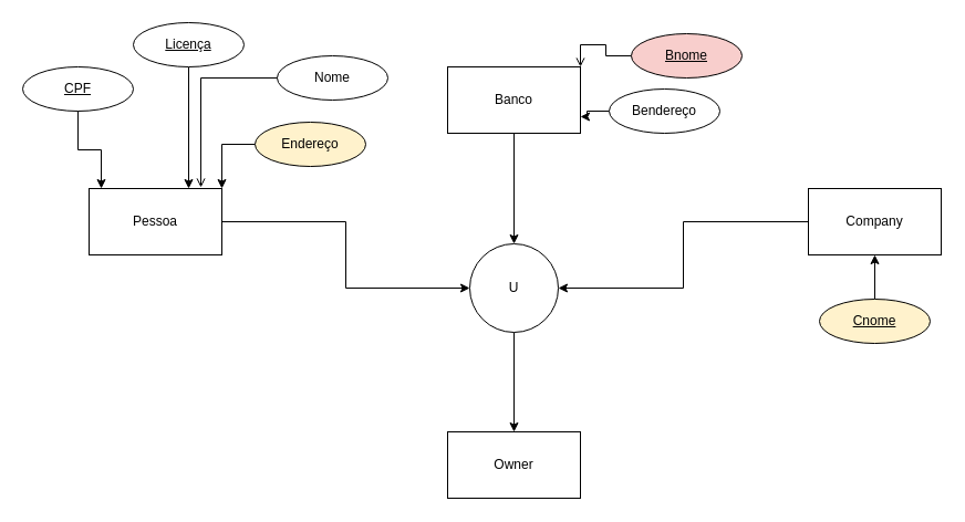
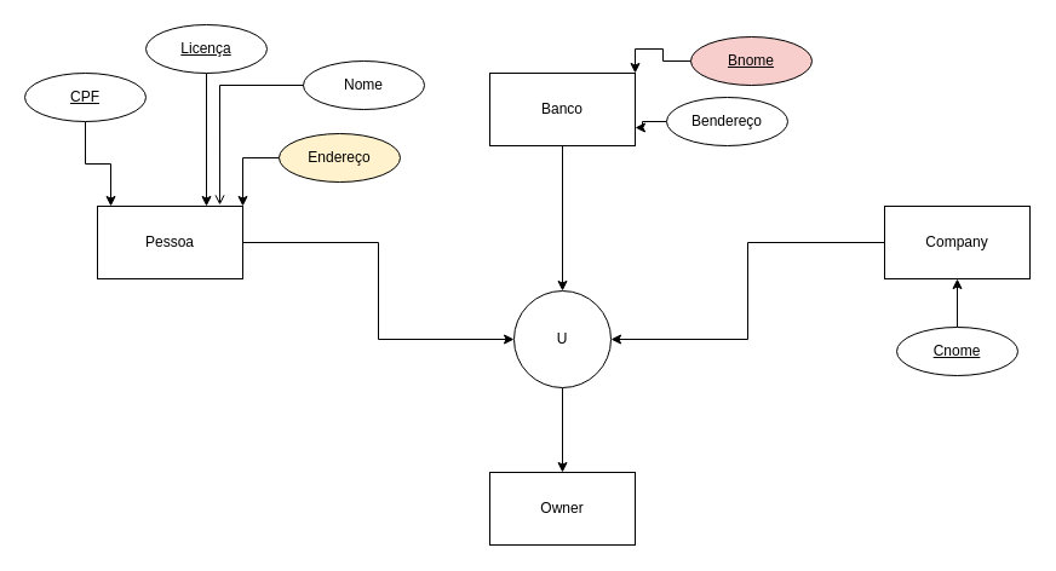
  <mxCell id="0" />
  <mxCell id="1" parent="0" />
  <mxCell id="2" style="edgeStyle=orthogonalEdgeStyle;rounded=0;orthogonalLoop=1;jettySize=auto;html=1;entryX=0.5;entryY=0;entryDx=0;entryDy=0;" edge="1" parent="1" source="3" target="10"><mxGeometry relative="1" as="geometry" /></mxCell>
- <mxCell id="3" value="&lt;font style=&quot;vertical-align: inherit;&quot;&gt;&lt;font style=&quot;vertical-align: inherit;&quot;&gt;&lt;font style=&quot;vertical-align: inherit;&quot;&gt;&lt;font style=&quot;vertical-align: inherit;&quot;&gt;U&lt;/font&gt;&lt;/font&gt;&lt;br&gt;&lt;/font&gt;&lt;/font&gt;" style="ellipse;whiteSpace=wrap;html=1;aspect=fixed;" vertex="1" parent="1"><mxGeometry x="424" y="220" width="80" height="80" as="geometry" /></mxCell>
+ <mxCell id="3" value="&lt;font style=&quot;vertical-align: inherit;&quot;&gt;&lt;font style=&quot;vertical-align: inherit;&quot;&gt;&lt;font style=&quot;vertical-align: inherit;&quot;&gt;&lt;font style=&quot;vertical-align: inherit;&quot;&gt;U&lt;/font&gt;&lt;/font&gt;&lt;br&gt;&lt;/font&gt;&lt;/font&gt;" style="ellipse;whiteSpace=wrap;html=1;aspect=fixed;" vertex="1" parent="1"><mxGeometry x="424" y="240" width="80" height="80" as="geometry" /></mxCell>
  <mxCell id="4" style="edgeStyle=orthogonalEdgeStyle;rounded=0;orthogonalLoop=1;jettySize=auto;html=1;entryX=0;entryY=0.5;entryDx=0;entryDy=0;" edge="1" parent="1" source="5" target="3"><mxGeometry relative="1" as="geometry" /></mxCell>
  <mxCell id="5" value="&lt;font style=&quot;vertical-align: inherit;&quot;&gt;&lt;font style=&quot;vertical-align: inherit;&quot;&gt;Pessoa&lt;/font&gt;&lt;/font&gt;" style="rounded=0;whiteSpace=wrap;html=1;" vertex="1" parent="1"><mxGeometry x="80" y="170" width="120" height="60" as="geometry" /></mxCell>
  <mxCell id="6" style="edgeStyle=orthogonalEdgeStyle;rounded=0;orthogonalLoop=1;jettySize=auto;html=1;entryX=1;entryY=0.5;entryDx=0;entryDy=0;" edge="1" parent="1" source="7" target="3"><mxGeometry relative="1" as="geometry" /></mxCell>
  <mxCell id="7" value="&lt;font style=&quot;vertical-align: inherit;&quot;&gt;&lt;font style=&quot;vertical-align: inherit;&quot;&gt;Company&lt;/font&gt;&lt;/font&gt;" style="rounded=0;whiteSpace=wrap;html=1;" vertex="1" parent="1"><mxGeometry x="730" y="170" width="120" height="60" as="geometry" /></mxCell>
  <mxCell id="8" style="edgeStyle=orthogonalEdgeStyle;rounded=0;orthogonalLoop=1;jettySize=auto;html=1;entryX=0.5;entryY=0;entryDx=0;entryDy=0;" edge="1" parent="1" source="9" target="3"><mxGeometry relative="1" as="geometry" /></mxCell>
  <mxCell id="9" value="&lt;font style=&quot;vertical-align: inherit;&quot;&gt;&lt;font style=&quot;vertical-align: inherit;&quot;&gt;Banco&lt;/font&gt;&lt;/font&gt;" style="rounded=0;whiteSpace=wrap;html=1;" vertex="1" parent="1"><mxGeometry x="404" y="60" width="120" height="60" as="geometry" /></mxCell>
  <mxCell id="10" value="&lt;font style=&quot;vertical-align: inherit;&quot;&gt;&lt;font style=&quot;vertical-align: inherit;&quot;&gt;Owner&lt;/font&gt;&lt;/font&gt;" style="rounded=0;whiteSpace=wrap;html=1;" vertex="1" parent="1"><mxGeometry x="404" y="390" width="120" height="60" as="geometry" /></mxCell>
  <mxCell id="11" style="edgeStyle=orthogonalEdgeStyle;rounded=0;orthogonalLoop=1;jettySize=auto;html=1;entryX=0.5;entryY=1;entryDx=0;entryDy=0;" edge="1" parent="1" source="12" target="7"><mxGeometry relative="1" as="geometry" /></mxCell>
- <mxCell id="12" value="&lt;font style=&quot;vertical-align: inherit;&quot;&gt;&lt;font style=&quot;vertical-align: inherit;&quot;&gt;Cnome&lt;/font&gt;&lt;/font&gt;" style="ellipse;whiteSpace=wrap;html=1;align=center;fontStyle=4;fillColor=#fff2cc;" vertex="1" parent="1"><mxGeometry x="740" y="270" width="100" height="40" as="geometry" /></mxCell>
+ <mxCell id="12" value="&lt;font style=&quot;vertical-align: inherit;&quot;&gt;&lt;font style=&quot;vertical-align: inherit;&quot;&gt;Cnome&lt;/font&gt;&lt;/font&gt;" style="ellipse;whiteSpace=wrap;html=1;align=center;fontStyle=4;" vertex="1" parent="1"><mxGeometry x="740" y="270" width="100" height="40" as="geometry" /></mxCell>
  <mxCell id="13" value="&lt;font style=&quot;vertical-align: inherit;&quot;&gt;&lt;font style=&quot;vertical-align: inherit;&quot;&gt;CPF&lt;/font&gt;&lt;/font&gt;" style="ellipse;whiteSpace=wrap;html=1;align=center;fontStyle=4;" vertex="1" parent="1"><mxGeometry x="20" y="60" width="100" height="40" as="geometry" /></mxCell>
- <mxCell id="14" style="edgeStyle=orthogonalEdgeStyle;rounded=0;orthogonalLoop=1;jettySize=auto;html=1;entryX=1;entryY=0;entryDx=0;entryDy=0;endArrow=open;" edge="1" parent="1" source="15" target="9"><mxGeometry relative="1" as="geometry" /></mxCell>
+ <mxCell id="14" style="edgeStyle=orthogonalEdgeStyle;rounded=0;orthogonalLoop=1;jettySize=auto;html=1;entryX=1;entryY=0;entryDx=0;entryDy=0;" edge="1" parent="1" source="15" target="9"><mxGeometry relative="1" as="geometry" /></mxCell>
  <mxCell id="15" value="&lt;font style=&quot;vertical-align: inherit;&quot;&gt;&lt;font style=&quot;vertical-align: inherit;&quot;&gt;Bnome&lt;/font&gt;&lt;/font&gt;" style="ellipse;whiteSpace=wrap;html=1;align=center;fontStyle=4;fillColor=#f8cecc;" vertex="1" parent="1"><mxGeometry x="570" y="30" width="100" height="40" as="geometry" /></mxCell>
  <mxCell id="16" style="edgeStyle=orthogonalEdgeStyle;rounded=0;orthogonalLoop=1;jettySize=auto;html=1;entryX=0.75;entryY=0;entryDx=0;entryDy=0;" edge="1" parent="1" source="17" target="5"><mxGeometry relative="1" as="geometry" /></mxCell>
  <mxCell id="17" value="&lt;font style=&quot;vertical-align: inherit;&quot;&gt;&lt;font style=&quot;vertical-align: inherit;&quot;&gt;Licença&lt;/font&gt;&lt;/font&gt;" style="ellipse;whiteSpace=wrap;html=1;align=center;fontStyle=4;" vertex="1" parent="1"><mxGeometry x="120" y="20" width="100" height="40" as="geometry" /></mxCell>
  <mxCell id="18" style="edgeStyle=orthogonalEdgeStyle;rounded=0;orthogonalLoop=1;jettySize=auto;html=1;entryX=1;entryY=0;entryDx=0;entryDy=0;" edge="1" parent="1" source="19" target="5"><mxGeometry relative="1" as="geometry" /></mxCell>
  <mxCell id="19" value="&lt;font style=&quot;vertical-align: inherit;&quot;&gt;&lt;font style=&quot;vertical-align: inherit;&quot;&gt;Endereço&lt;/font&gt;&lt;/font&gt;" style="ellipse;whiteSpace=wrap;html=1;align=center;fillColor=#fff2cc;" vertex="1" parent="1"><mxGeometry x="230" y="110" width="100" height="40" as="geometry" /></mxCell>
  <mxCell id="20" value="&lt;font style=&quot;vertical-align: inherit;&quot;&gt;&lt;font style=&quot;vertical-align: inherit;&quot;&gt;Nome&lt;/font&gt;&lt;/font&gt;" style="ellipse;whiteSpace=wrap;html=1;align=center;" vertex="1" parent="1"><mxGeometry x="250" y="50" width="100" height="40" as="geometry" /></mxCell>
  <mxCell id="21" style="edgeStyle=orthogonalEdgeStyle;rounded=0;orthogonalLoop=1;jettySize=auto;html=1;entryX=0.842;entryY=-0.017;entryDx=0;entryDy=0;entryPerimeter=0;endArrow=open;" edge="1" parent="1" source="20" target="5"><mxGeometry relative="1" as="geometry" /></mxCell>
  <mxCell id="22" style="edgeStyle=orthogonalEdgeStyle;rounded=0;orthogonalLoop=1;jettySize=auto;html=1;entryX=0.092;entryY=0;entryDx=0;entryDy=0;entryPerimeter=0;" edge="1" parent="1" source="13" target="5"><mxGeometry relative="1" as="geometry" /></mxCell>
  <mxCell id="23" style="edgeStyle=orthogonalEdgeStyle;rounded=0;orthogonalLoop=1;jettySize=auto;html=1;entryX=1;entryY=0.75;entryDx=0;entryDy=0;" edge="1" parent="1" source="24" target="9"><mxGeometry relative="1" as="geometry" /></mxCell>
  <mxCell id="24" value="&lt;font style=&quot;vertical-align: inherit;&quot;&gt;&lt;font style=&quot;vertical-align: inherit;&quot;&gt;Bendereço&lt;/font&gt;&lt;/font&gt;" style="ellipse;whiteSpace=wrap;html=1;align=center;" vertex="1" parent="1"><mxGeometry x="550" y="80" width="100" height="40" as="geometry" /></mxCell>
